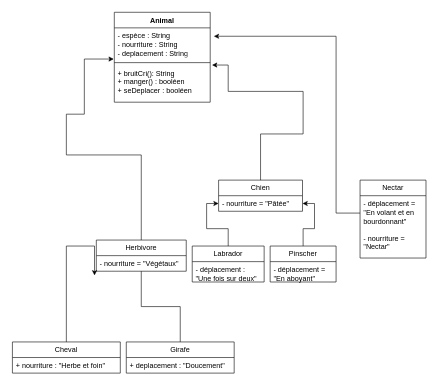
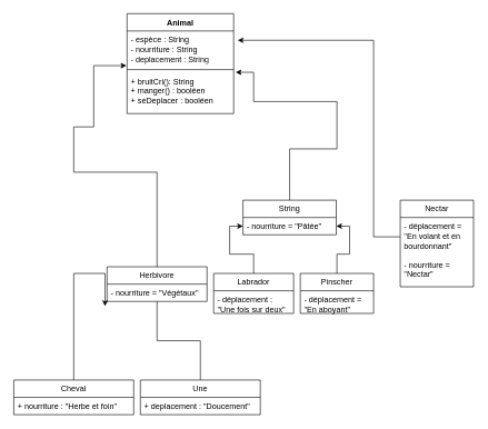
  <mxCell id="0" />
  <mxCell id="1" parent="0" />
  <mxCell id="2" style="edgeStyle=orthogonalEdgeStyle;rounded=0;orthogonalLoop=1;jettySize=auto;html=1;exitX=0.5;exitY=0;exitDx=0;exitDy=0;endArrow=none;" parent="1" source="3" target="9" edge="1"><mxGeometry relative="1" as="geometry"><mxPoint x="300" y="500" as="targetPoint" /></mxGeometry></mxCell>
- <mxCell id="3" value="Girafe" style="swimlane;fontStyle=0;childLayout=stackLayout;horizontal=1;startSize=26;fillColor=none;horizontalStack=0;resizeParent=1;resizeParentMax=0;resizeLast=0;collapsible=1;marginBottom=0;whiteSpace=wrap;html=1;" parent="1" vertex="1"><mxGeometry x="210" y="570" width="180" height="52" as="geometry" /></mxCell>
+ <mxCell id="3" value="Une" style="swimlane;fontStyle=0;childLayout=stackLayout;horizontal=1;startSize=26;fillColor=none;horizontalStack=0;resizeParent=1;resizeParentMax=0;resizeLast=0;collapsible=1;marginBottom=0;whiteSpace=wrap;html=1;" parent="1" vertex="1"><mxGeometry x="210" y="570" width="180" height="52" as="geometry" /></mxCell>
  <mxCell id="4" value="+ deplacement : &quot;Doucement&quot;" style="text;strokeColor=none;fillColor=none;align=left;verticalAlign=top;spacingLeft=4;spacingRight=4;overflow=hidden;rotatable=0;points=[[0,0.5],[1,0.5]];portConstraint=eastwest;whiteSpace=wrap;html=1;" parent="3" vertex="1"><mxGeometry y="26" width="180" height="26" as="geometry" /></mxCell>
  <mxCell id="5" style="edgeStyle=orthogonalEdgeStyle;rounded=0;orthogonalLoop=1;jettySize=auto;html=1;exitX=0.5;exitY=0;exitDx=0;exitDy=0;entryX=-0.02;entryY=1.269;entryDx=0;entryDy=0;entryPerimeter=0;" parent="1" source="6" target="10" edge="1"><mxGeometry relative="1" as="geometry"><mxPoint x="220" y="490" as="targetPoint" /><Array as="points"><mxPoint x="110" y="410" /><mxPoint x="157" y="410" /></Array></mxGeometry></mxCell>
  <mxCell id="6" value="Cheval" style="swimlane;fontStyle=0;childLayout=stackLayout;horizontal=1;startSize=26;fillColor=none;horizontalStack=0;resizeParent=1;resizeParentMax=0;resizeLast=0;collapsible=1;marginBottom=0;whiteSpace=wrap;html=1;" parent="1" vertex="1"><mxGeometry y="570" width="180" height="52" as="geometry" x="20" /></mxCell>
  <mxCell id="7" value="+ nourriture : &quot;Herbe et foin&quot;" style="text;strokeColor=none;fillColor=none;align=left;verticalAlign=top;spacingLeft=4;spacingRight=4;overflow=hidden;rotatable=0;points=[[0,0.5],[1,0.5]];portConstraint=eastwest;whiteSpace=wrap;html=1;" parent="6" vertex="1"><mxGeometry y="26" width="180" height="26" as="geometry" /></mxCell>
  <mxCell id="8" style="edgeStyle=orthogonalEdgeStyle;rounded=0;orthogonalLoop=1;jettySize=auto;html=1;exitX=0.5;exitY=0;exitDx=0;exitDy=0;entryX=-0.006;entryY=0.963;entryDx=0;entryDy=0;entryPerimeter=0;" parent="1" source="9" target="24" edge="1"><mxGeometry relative="1" as="geometry"><mxPoint x="210" y="190" as="targetPoint" /><Array as="points"><mxPoint x="235" y="258" /><mxPoint x="110" y="258" /><mxPoint x="110" y="190" /><mxPoint x="140" y="190" /><mxPoint x="140" y="98" /></Array></mxGeometry></mxCell>
  <mxCell id="9" value="Herbivore" style="swimlane;fontStyle=0;childLayout=stackLayout;horizontal=1;startSize=26;fillColor=none;horizontalStack=0;resizeParent=1;resizeParentMax=0;resizeLast=0;collapsible=1;marginBottom=0;whiteSpace=wrap;html=1;" parent="1" vertex="1"><mxGeometry x="160" y="400" width="150" height="52" as="geometry" /></mxCell>
  <mxCell id="10" value="- nourriture = &quot;Végétaux&quot;" style="text;strokeColor=none;fillColor=none;align=left;verticalAlign=top;spacingLeft=4;spacingRight=4;overflow=hidden;rotatable=0;points=[[0,0.5],[1,0.5]];portConstraint=eastwest;whiteSpace=wrap;html=1;" parent="9" vertex="1"><mxGeometry y="26" width="150" height="26" as="geometry" /></mxCell>
  <mxCell id="11" style="edgeStyle=orthogonalEdgeStyle;rounded=0;orthogonalLoop=1;jettySize=auto;html=1;exitX=0.5;exitY=0;exitDx=0;exitDy=0;entryX=1.019;entryY=0;entryDx=0;entryDy=0;entryPerimeter=0;" parent="1" source="12" target="26" edge="1"><mxGeometry relative="1" as="geometry"><mxPoint x="504" y="144" as="targetPoint" /><Array as="points"><mxPoint x="434" y="223" /><mxPoint x="505" y="223" /><mxPoint x="505" y="152" /><mxPoint x="380" y="152" /><mxPoint x="380" y="108" /></Array></mxGeometry></mxCell>
- <mxCell id="12" value="Chien" style="swimlane;fontStyle=0;childLayout=stackLayout;horizontal=1;startSize=26;fillColor=none;horizontalStack=0;resizeParent=1;resizeParentMax=0;resizeLast=0;collapsible=1;marginBottom=0;whiteSpace=wrap;html=1;" parent="1" vertex="1"><mxGeometry x="364" y="300" width="140" height="52" as="geometry" /></mxCell>
+ <mxCell id="12" value="String" style="swimlane;fontStyle=0;childLayout=stackLayout;horizontal=1;startSize=26;fillColor=none;horizontalStack=0;resizeParent=1;resizeParentMax=0;resizeLast=0;collapsible=1;marginBottom=0;whiteSpace=wrap;html=1;" parent="1" vertex="1"><mxGeometry x="364" y="300" width="140" height="52" as="geometry" /></mxCell>
  <mxCell id="13" value="- nourriture = &quot;Pâtée&quot;" style="text;strokeColor=none;fillColor=none;align=left;verticalAlign=top;spacingLeft=4;spacingRight=4;overflow=hidden;rotatable=0;points=[[0,0.5],[1,0.5]];portConstraint=eastwest;whiteSpace=wrap;html=1;" parent="12" vertex="1"><mxGeometry y="26" width="140" height="26" as="geometry" /></mxCell>
  <mxCell id="14" style="edgeStyle=orthogonalEdgeStyle;rounded=0;orthogonalLoop=1;jettySize=auto;html=1;exitX=0.5;exitY=0;exitDx=0;exitDy=0;entryX=0;entryY=0.5;entryDx=0;entryDy=0;" parent="1" source="15" target="13" edge="1"><mxGeometry relative="1" as="geometry" /></mxCell>
  <mxCell id="15" value="Labrador" style="swimlane;fontStyle=0;childLayout=stackLayout;horizontal=1;startSize=26;fillColor=none;horizontalStack=0;resizeParent=1;resizeParentMax=0;resizeLast=0;collapsible=1;marginBottom=0;whiteSpace=wrap;html=1;" parent="1" vertex="1"><mxGeometry x="320" y="410" width="120" height="60" as="geometry" /></mxCell>
  <mxCell id="16" value="- déplacement : &quot;Une fois sur deux&quot;" style="text;strokeColor=none;fillColor=none;align=left;verticalAlign=top;spacingLeft=4;spacingRight=4;overflow=hidden;rotatable=0;points=[[0,0.5],[1,0.5]];portConstraint=eastwest;whiteSpace=wrap;html=1;" parent="15" vertex="1"><mxGeometry y="26" width="120" height="34" as="geometry" /></mxCell>
  <mxCell id="17" style="edgeStyle=orthogonalEdgeStyle;rounded=0;orthogonalLoop=1;jettySize=auto;html=1;exitX=0.5;exitY=0;exitDx=0;exitDy=0;entryX=1;entryY=0.5;entryDx=0;entryDy=0;" parent="1" source="18" target="13" edge="1"><mxGeometry relative="1" as="geometry" /></mxCell>
  <mxCell id="18" value="Pinscher" style="swimlane;fontStyle=0;childLayout=stackLayout;horizontal=1;startSize=26;fillColor=none;horizontalStack=0;resizeParent=1;resizeParentMax=0;resizeLast=0;collapsible=1;marginBottom=0;whiteSpace=wrap;html=1;" parent="1" vertex="1"><mxGeometry x="450" y="410" width="110" height="60" as="geometry" /></mxCell>
  <mxCell id="19" value="- déplacement = &quot;En aboyant&quot;" style="text;strokeColor=none;fillColor=none;align=left;verticalAlign=top;spacingLeft=4;spacingRight=4;overflow=hidden;rotatable=0;points=[[0,0.5],[1,0.5]];portConstraint=eastwest;whiteSpace=wrap;html=1;" parent="18" vertex="1"><mxGeometry y="26" width="110" height="34" as="geometry" /></mxCell>
  <mxCell id="20" style="edgeStyle=orthogonalEdgeStyle;rounded=0;orthogonalLoop=1;jettySize=auto;html=1;entryX=1.038;entryY=0.259;entryDx=0;entryDy=0;entryPerimeter=0;" parent="1" source="21" target="24" edge="1"><mxGeometry relative="1" as="geometry"><mxPoint x="504" y="115" as="targetPoint" /><Array as="points"><mxPoint x="560" y="355" /><mxPoint x="560" y="60" /></Array></mxGeometry></mxCell>
  <mxCell id="21" value="Nectar" style="swimlane;fontStyle=0;childLayout=stackLayout;horizontal=1;startSize=26;fillColor=none;horizontalStack=0;resizeParent=1;resizeParentMax=0;resizeLast=0;collapsible=1;marginBottom=0;whiteSpace=wrap;html=1;" parent="1" vertex="1"><mxGeometry x="600" y="300" width="110" height="130" as="geometry" /></mxCell>
  <mxCell id="22" value="- déplacement = &quot;En volant et en bourdonnant&quot;&lt;br&gt;&lt;br&gt;- nourriture = &quot;Nectar&quot;" style="text;strokeColor=none;fillColor=none;align=left;verticalAlign=top;spacingLeft=4;spacingRight=4;overflow=hidden;rotatable=0;points=[[0,0.5],[1,0.5]];portConstraint=eastwest;whiteSpace=wrap;html=1;" parent="21" vertex="1"><mxGeometry y="26" width="110" height="104" as="geometry" /></mxCell>
  <mxCell id="23" value="Animal" style="swimlane;fontStyle=1;align=center;verticalAlign=top;childLayout=stackLayout;horizontal=1;startSize=26;horizontalStack=0;resizeParent=1;resizeParentMax=0;resizeLast=0;collapsible=1;marginBottom=0;whiteSpace=wrap;html=1;" vertex="1" parent="1"><mxGeometry x="190" y="20" width="160" height="150" as="geometry" /></mxCell>
  <mxCell id="24" value="- espèce : String&lt;br&gt;- nourriture : String&lt;br&gt;- deplacement : String" style="text;strokeColor=none;fillColor=none;align=left;verticalAlign=top;spacingLeft=4;spacingRight=4;overflow=hidden;rotatable=0;points=[[0,0.5],[1,0.5]];portConstraint=eastwest;whiteSpace=wrap;html=1;" vertex="1" parent="23"><mxGeometry y="26" width="160" height="54" as="geometry" /></mxCell>
  <mxCell id="25" value="" style="line;strokeWidth=1;fillColor=none;align=left;verticalAlign=middle;spacingTop=-1;spacingLeft=3;spacingRight=3;rotatable=0;labelPosition=right;points=[];portConstraint=eastwest;strokeColor=inherit;" vertex="1" parent="23"><mxGeometry y="80" width="160" height="8" as="geometry" /></mxCell>
  <mxCell id="26" value="+ bruitCri(): String&lt;br&gt;+ manger() : booléen&lt;br&gt;+ seDeplacer : booléen" style="text;strokeColor=none;fillColor=none;align=left;verticalAlign=top;spacingLeft=4;spacingRight=4;overflow=hidden;rotatable=0;points=[[0,0.5],[1,0.5]];portConstraint=eastwest;whiteSpace=wrap;html=1;" vertex="1" parent="23"><mxGeometry y="88" width="160" height="62" as="geometry" /></mxCell>
